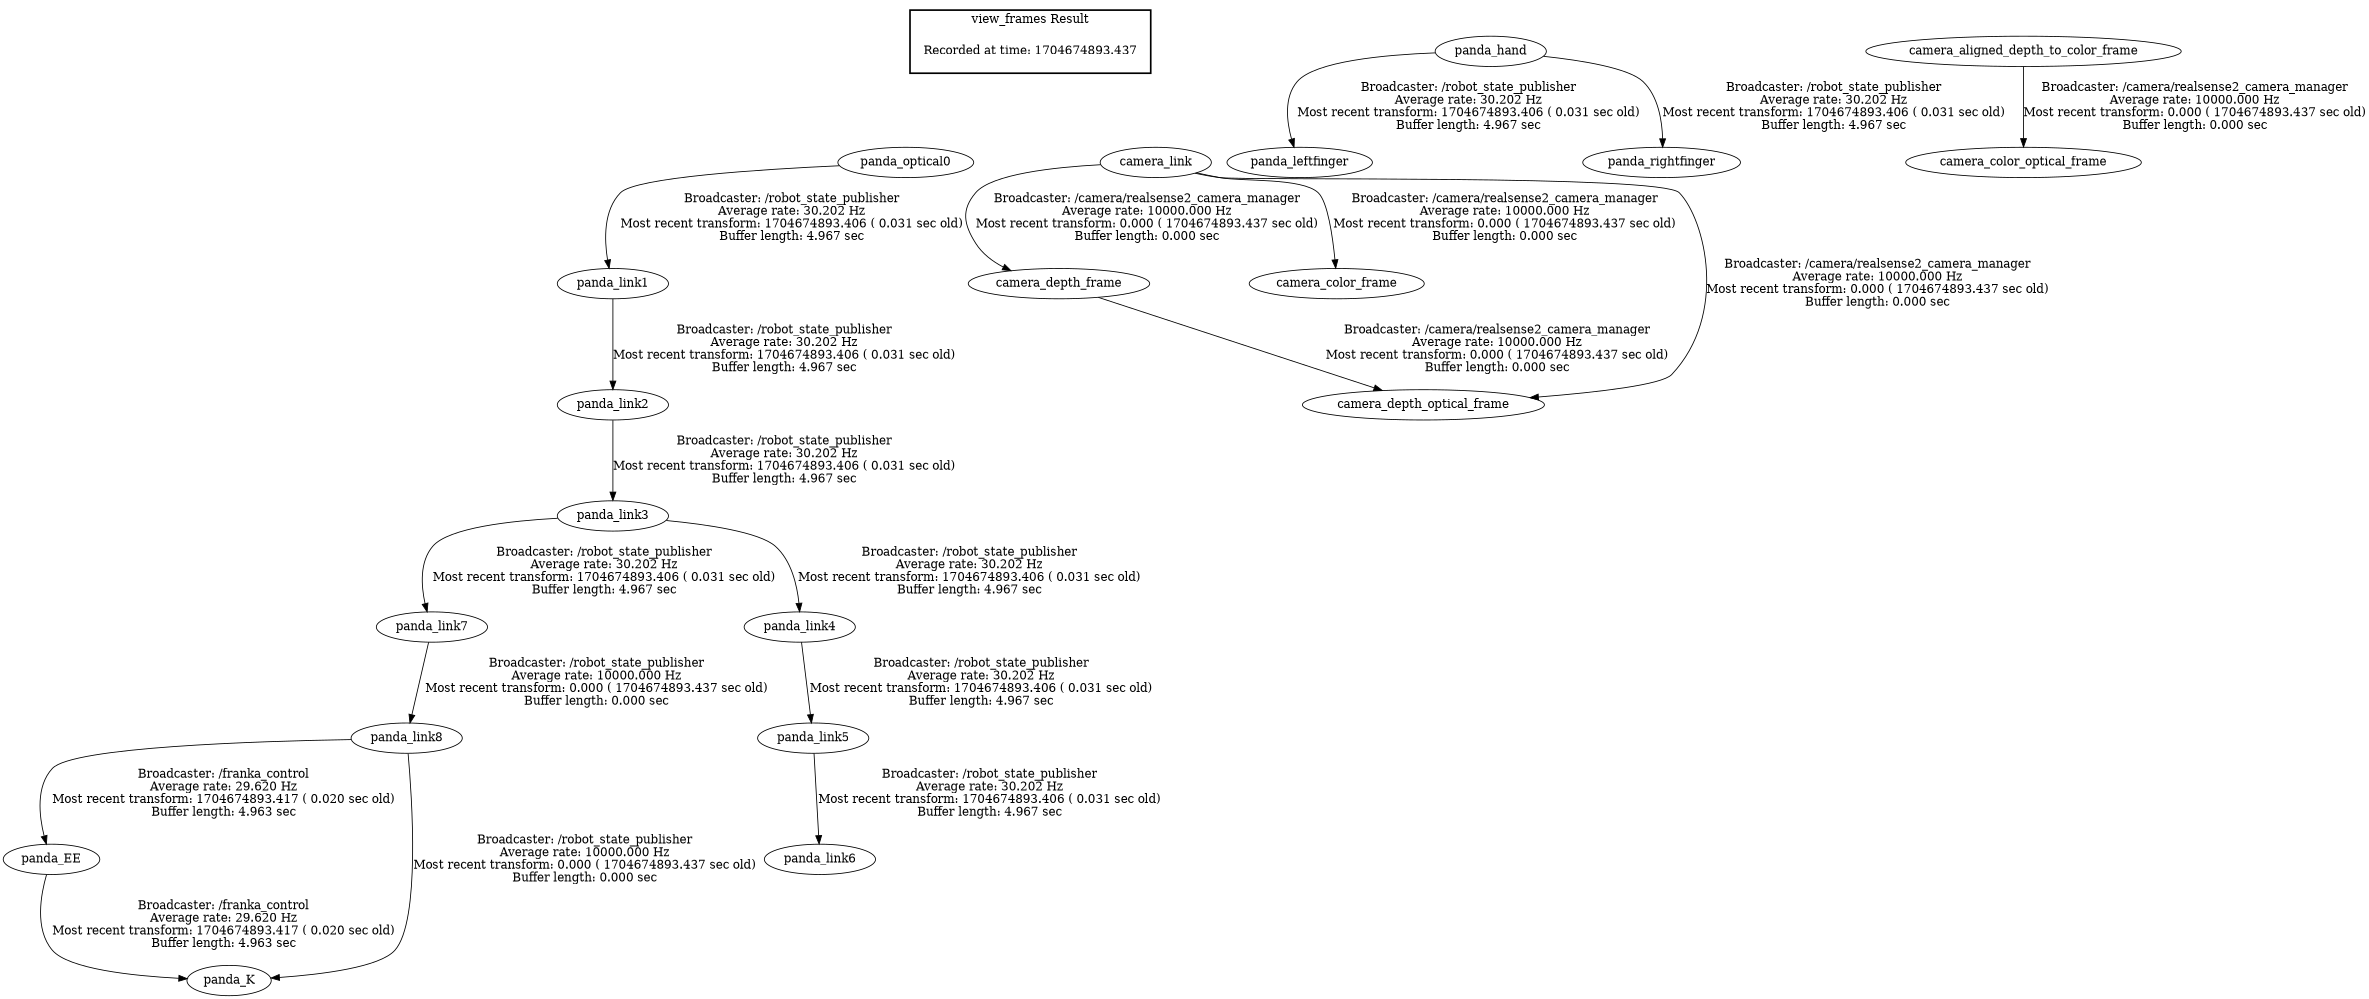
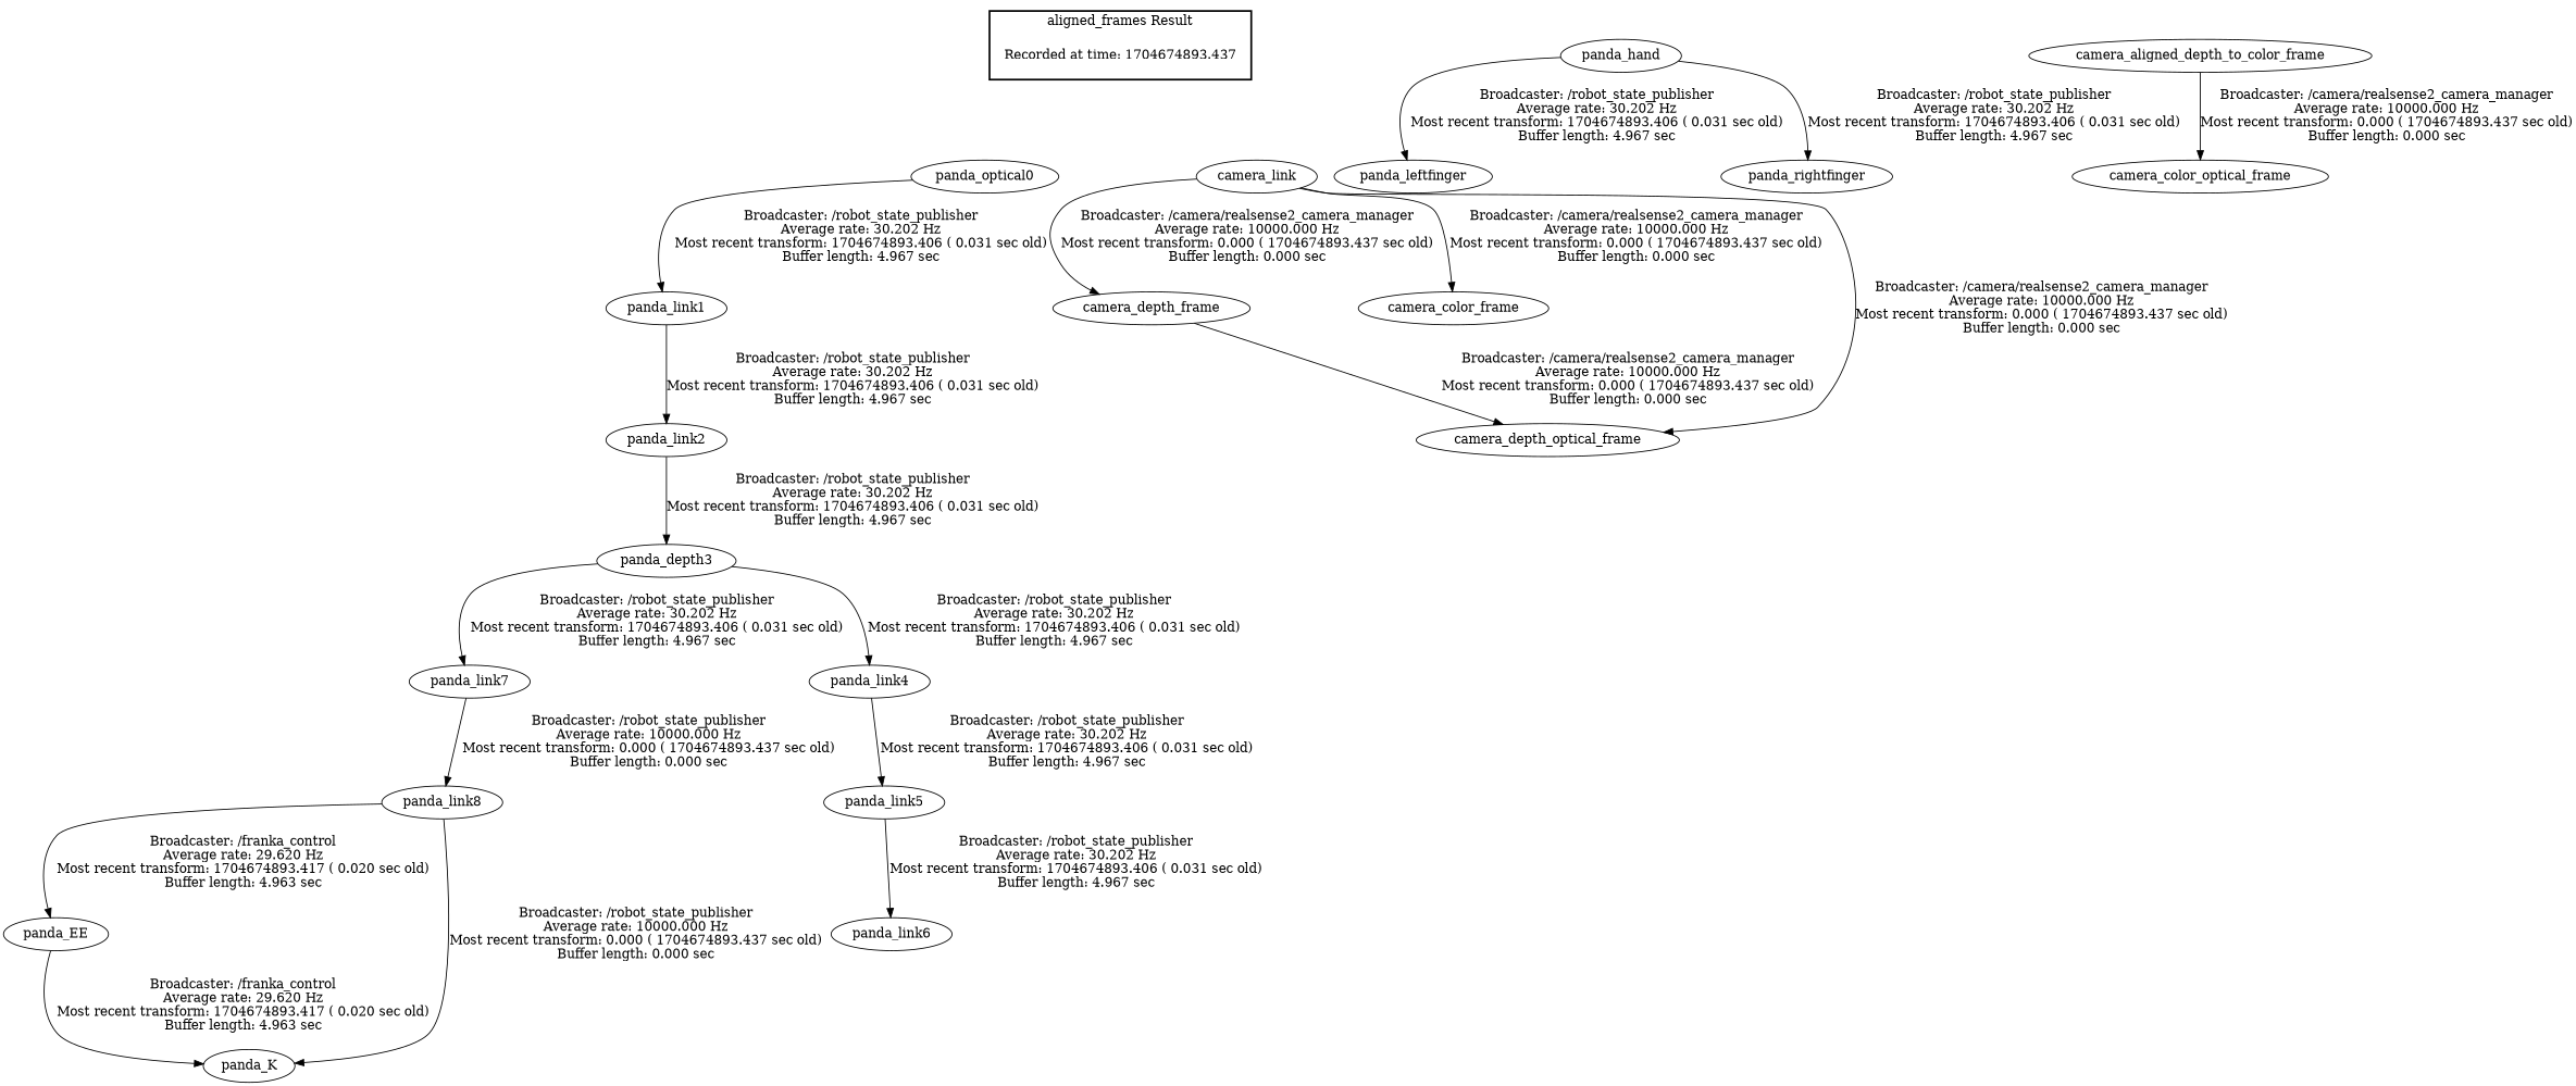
  digraph {
    "Recorded at time: 1704674893.437" [shape=plaintext]
    n2 [label=panda_optical0]
    camera_link
    panda_link8
    panda_EE
    panda_K
    panda_hand
    panda_leftfinger
    panda_rightfinger
    panda_link7
    panda_link1
    panda_link2
-   panda_link3
+   panda_link3 [label=panda_depth3]
    panda_link4
    panda_link5
    panda_link6
    camera_depth_frame
    camera_color_frame
    camera_depth_optical_frame
    camera_aligned_depth_to_color_frame
    camera_color_optical_frame
    subgraph cluster_1 {
      color=black
-     label="view_frames Result"
+     label="aligned_frames Result"
      style=bold
      "Recorded at time: 1704674893.437"
    }
    "Recorded at time: 1704674893.437" -> n2 [style=invis]
    "Recorded at time: 1704674893.437" -> camera_link [style=invis]
    n2 -> panda_link1 [label="Broadcaster: /robot_state_publisher\nAverage rate: 30.202 Hz\nMost recent transform: 1704674893.406 ( 0.031 sec old)\nBuffer length: 4.967 sec\n"]
    camera_link -> camera_depth_frame [label="Broadcaster: /camera/realsense2_camera_manager\nAverage rate: 10000.000 Hz\nMost recent transform: 0.000 ( 1704674893.437 sec old)\nBuffer length: 0.000 sec\n"]
    camera_link -> camera_color_frame [label="Broadcaster: /camera/realsense2_camera_manager\nAverage rate: 10000.000 Hz\nMost recent transform: 0.000 ( 1704674893.437 sec old)\nBuffer length: 0.000 sec\n"]
    camera_link -> camera_depth_optical_frame [label="Broadcaster: /camera/realsense2_camera_manager\nAverage rate: 10000.000 Hz\nMost recent transform: 0.000 ( 1704674893.437 sec old)\nBuffer length: 0.000 sec\n"]
    panda_link8 -> panda_EE [label="Broadcaster: /franka_control\nAverage rate: 29.620 Hz\nMost recent transform: 1704674893.417 ( 0.020 sec old)\nBuffer length: 4.963 sec\n"]
    panda_link8 -> panda_K [label="Broadcaster: /robot_state_publisher\nAverage rate: 10000.000 Hz\nMost recent transform: 0.000 ( 1704674893.437 sec old)\nBuffer length: 0.000 sec\n"]
    panda_EE -> panda_K [label="Broadcaster: /franka_control\nAverage rate: 29.620 Hz\nMost recent transform: 1704674893.417 ( 0.020 sec old)\nBuffer length: 4.963 sec\n"]
    panda_hand -> panda_leftfinger [label="Broadcaster: /robot_state_publisher\nAverage rate: 30.202 Hz\nMost recent transform: 1704674893.406 ( 0.031 sec old)\nBuffer length: 4.967 sec\n"]
    panda_hand -> panda_rightfinger [label="Broadcaster: /robot_state_publisher\nAverage rate: 30.202 Hz\nMost recent transform: 1704674893.406 ( 0.031 sec old)\nBuffer length: 4.967 sec\n"]
    panda_link7 -> panda_link8 [label="Broadcaster: /robot_state_publisher\nAverage rate: 10000.000 Hz\nMost recent transform: 0.000 ( 1704674893.437 sec old)\nBuffer length: 0.000 sec\n"]
    panda_link1 -> panda_link2 [label="Broadcaster: /robot_state_publisher\nAverage rate: 30.202 Hz\nMost recent transform: 1704674893.406 ( 0.031 sec old)\nBuffer length: 4.967 sec\n"]
    panda_link2 -> panda_link3 [label="Broadcaster: /robot_state_publisher\nAverage rate: 30.202 Hz\nMost recent transform: 1704674893.406 ( 0.031 sec old)\nBuffer length: 4.967 sec\n"]
    panda_link3 -> panda_link7 [label="Broadcaster: /robot_state_publisher\nAverage rate: 30.202 Hz\nMost recent transform: 1704674893.406 ( 0.031 sec old)\nBuffer length: 4.967 sec\n"]
    panda_link3 -> panda_link4 [label="Broadcaster: /robot_state_publisher\nAverage rate: 30.202 Hz\nMost recent transform: 1704674893.406 ( 0.031 sec old)\nBuffer length: 4.967 sec\n"]
    panda_link4 -> panda_link5 [label="Broadcaster: /robot_state_publisher\nAverage rate: 30.202 Hz\nMost recent transform: 1704674893.406 ( 0.031 sec old)\nBuffer length: 4.967 sec\n"]
    panda_link5 -> panda_link6 [label="Broadcaster: /robot_state_publisher\nAverage rate: 30.202 Hz\nMost recent transform: 1704674893.406 ( 0.031 sec old)\nBuffer length: 4.967 sec\n"]
    camera_depth_frame -> camera_depth_optical_frame [label="Broadcaster: /camera/realsense2_camera_manager\nAverage rate: 10000.000 Hz\nMost recent transform: 0.000 ( 1704674893.437 sec old)\nBuffer length: 0.000 sec\n"]
    camera_aligned_depth_to_color_frame -> camera_color_optical_frame [label="Broadcaster: /camera/realsense2_camera_manager\nAverage rate: 10000.000 Hz\nMost recent transform: 0.000 ( 1704674893.437 sec old)\nBuffer length: 0.000 sec\n"]
  }
